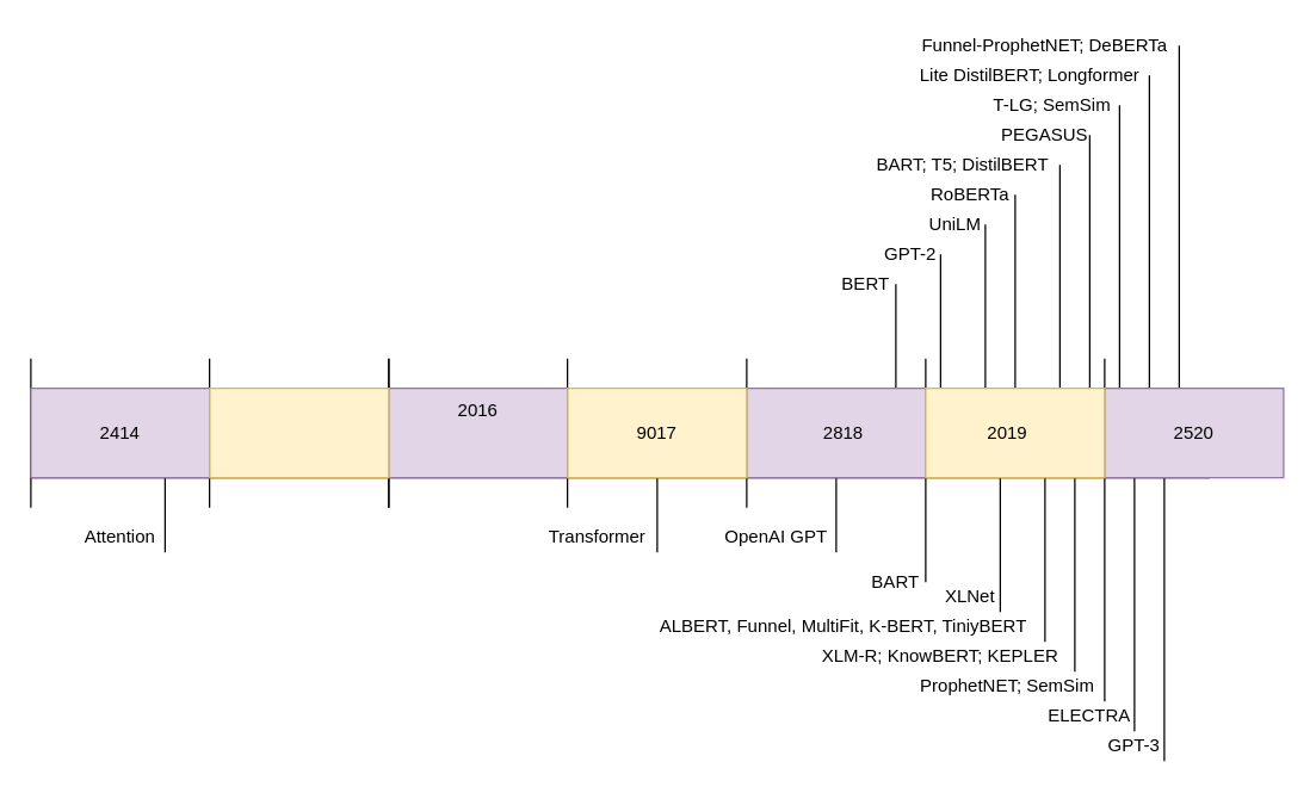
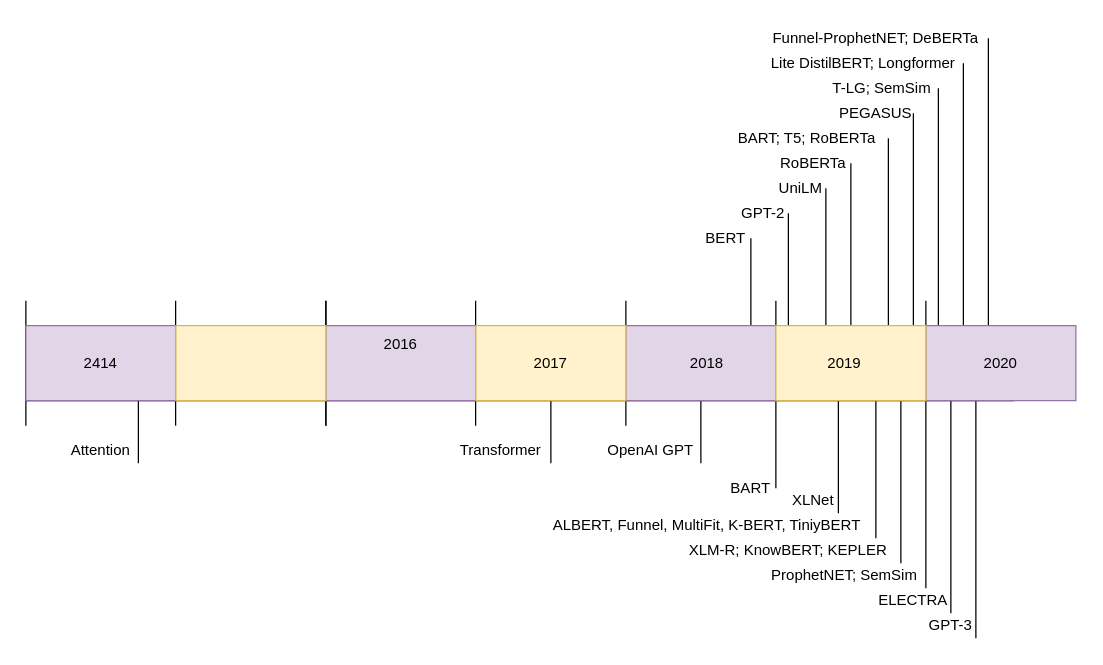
  <mxCell id="0" />
  <mxCell id="1" parent="0" />
  <mxCell id="2" value="" style="endArrow=none;html=1;" parent="1" edge="1"><mxGeometry width="50" height="50" relative="1" as="geometry"><mxPoint x="260" y="340" as="sourcePoint" /><mxPoint x="260" y="240" as="targetPoint" /></mxGeometry></mxCell>
  <mxCell id="3" value="" style="endArrow=none;html=1;" parent="1" edge="1"><mxGeometry width="50" height="50" relative="1" as="geometry"><mxPoint x="20" y="340" as="sourcePoint" /><mxPoint x="20" y="240" as="targetPoint" /></mxGeometry></mxCell>
  <mxCell id="4" value="" style="rounded=0;whiteSpace=wrap;html=1;" parent="1" vertex="1"><mxGeometry x="20" y="260" width="790" height="60" as="geometry" /></mxCell>
  <mxCell id="5" value="" style="endArrow=none;html=1;" parent="1" edge="1"><mxGeometry width="50" height="50" relative="1" as="geometry"><mxPoint x="110" y="370" as="sourcePoint" /><mxPoint x="110" y="270" as="targetPoint" /></mxGeometry></mxCell>
  <mxCell id="6" value="" style="endArrow=none;html=1;" parent="1" edge="1"><mxGeometry width="50" height="50" relative="1" as="geometry"><mxPoint x="139.8" y="340" as="sourcePoint" /><mxPoint x="139.8" y="240" as="targetPoint" /></mxGeometry></mxCell>
  <mxCell id="7" value="" style="endArrow=none;html=1;" parent="1" edge="1"><mxGeometry width="50" height="50" relative="1" as="geometry"><mxPoint x="379.8" y="340" as="sourcePoint" /><mxPoint x="379.8" y="240" as="targetPoint" /></mxGeometry></mxCell>
  <mxCell id="8" value="" style="endArrow=none;html=1;" parent="1" edge="1"><mxGeometry width="50" height="50" relative="1" as="geometry"><mxPoint x="260" y="340" as="sourcePoint" /><mxPoint x="260" y="240" as="targetPoint" /></mxGeometry></mxCell>
  <mxCell id="9" value="" style="endArrow=none;html=1;" parent="1" edge="1"><mxGeometry width="50" height="50" relative="1" as="geometry"><mxPoint x="620" y="390" as="sourcePoint" /><mxPoint x="620" y="240" as="targetPoint" /></mxGeometry></mxCell>
  <mxCell id="10" value="" style="endArrow=none;html=1;" parent="1" edge="1"><mxGeometry width="50" height="50" relative="1" as="geometry"><mxPoint x="660" y="290" as="sourcePoint" /><mxPoint x="660" y="150" as="targetPoint" /></mxGeometry></mxCell>
  <mxCell id="11" value="" style="endArrow=none;html=1;" parent="1" edge="1"><mxGeometry width="50" height="50" relative="1" as="geometry"><mxPoint x="700" y="430" as="sourcePoint" /><mxPoint x="700" y="290" as="targetPoint" /></mxGeometry></mxCell>
  <mxCell id="12" value="" style="endArrow=none;html=1;" parent="1" edge="1"><mxGeometry width="50" height="50" relative="1" as="geometry"><mxPoint x="780" y="510" as="sourcePoint" /><mxPoint x="780" y="290" as="targetPoint" /></mxGeometry></mxCell>
  <mxCell id="13" value="" style="endArrow=none;html=1;" parent="1" edge="1"><mxGeometry width="50" height="50" relative="1" as="geometry"><mxPoint x="440" y="370" as="sourcePoint" /><mxPoint x="440" y="290" as="targetPoint" /></mxGeometry></mxCell>
  <mxCell id="14" value="" style="endArrow=none;html=1;" parent="1" edge="1"><mxGeometry width="50" height="50" relative="1" as="geometry"><mxPoint x="560" y="370" as="sourcePoint" /><mxPoint x="560" y="290" as="targetPoint" /></mxGeometry></mxCell>
  <mxCell id="15" value="" style="endArrow=none;html=1;" parent="1" edge="1"><mxGeometry width="50" height="50" relative="1" as="geometry"><mxPoint x="600" y="290" as="sourcePoint" /><mxPoint x="600" y="190" as="targetPoint" /></mxGeometry></mxCell>
  <mxCell id="16" value="" style="endArrow=none;html=1;jumpStyle=none;" parent="1" edge="1"><mxGeometry width="50" height="50" relative="1" as="geometry"><mxPoint x="630" y="290" as="sourcePoint" /><mxPoint x="630" y="170" as="targetPoint" /></mxGeometry></mxCell>
  <mxCell id="17" value="" style="endArrow=none;html=1;" parent="1" edge="1"><mxGeometry width="50" height="50" relative="1" as="geometry"><mxPoint x="670" y="410" as="sourcePoint" /><mxPoint x="670" y="290" as="targetPoint" /></mxGeometry></mxCell>
  <mxCell id="18" value="" style="endArrow=none;html=1;" parent="1" source="55" edge="1"><mxGeometry width="50" height="50" relative="1" as="geometry"><mxPoint x="680" y="290" as="sourcePoint" /><mxPoint x="680" y="130" as="targetPoint" /></mxGeometry></mxCell>
  <mxCell id="19" value="" style="endArrow=none;html=1;" parent="1" edge="1"><mxGeometry width="50" height="50" relative="1" as="geometry"><mxPoint x="710" y="290" as="sourcePoint" /><mxPoint x="710" y="110" as="targetPoint" /></mxGeometry></mxCell>
  <mxCell id="20" value="" style="endArrow=none;html=1;" parent="1" edge="1"><mxGeometry width="50" height="50" relative="1" as="geometry"><mxPoint x="720" y="450" as="sourcePoint" /><mxPoint x="720" y="290" as="targetPoint" /></mxGeometry></mxCell>
  <mxCell id="21" value="" style="endArrow=none;html=1;" parent="1" edge="1"><mxGeometry width="50" height="50" relative="1" as="geometry"><mxPoint x="730" y="290" as="sourcePoint" /><mxPoint x="730" y="90" as="targetPoint" /></mxGeometry></mxCell>
  <mxCell id="22" value="" style="endArrow=none;html=1;" parent="1" edge="1"><mxGeometry width="50" height="50" relative="1" as="geometry"><mxPoint x="750" y="290" as="sourcePoint" /><mxPoint x="750" y="70" as="targetPoint" /></mxGeometry></mxCell>
  <mxCell id="23" value="" style="endArrow=none;html=1;" parent="1" edge="1"><mxGeometry width="50" height="50" relative="1" as="geometry"><mxPoint x="760" y="490" as="sourcePoint" /><mxPoint x="760" y="290" as="targetPoint" /></mxGeometry></mxCell>
  <mxCell id="24" value="" style="endArrow=none;html=1;" parent="1" edge="1"><mxGeometry width="50" height="50" relative="1" as="geometry"><mxPoint x="740" y="470" as="sourcePoint" /><mxPoint x="740" y="240" as="targetPoint" /></mxGeometry></mxCell>
  <mxCell id="25" value="" style="endArrow=none;html=1;" parent="1" edge="1"><mxGeometry width="50" height="50" relative="1" as="geometry"><mxPoint x="500" y="340" as="sourcePoint" /><mxPoint x="500" y="240" as="targetPoint" /></mxGeometry></mxCell>
  <mxCell id="26" value="" style="endArrow=none;html=1;" parent="1" edge="1"><mxGeometry width="50" height="50" relative="1" as="geometry"><mxPoint x="770" y="290" as="sourcePoint" /><mxPoint x="770" y="50" as="targetPoint" /></mxGeometry></mxCell>
  <mxCell id="27" value="" style="endArrow=none;html=1;" parent="1" edge="1"><mxGeometry width="50" height="50" relative="1" as="geometry"><mxPoint x="790" y="290" as="sourcePoint" /><mxPoint x="790" y="30" as="targetPoint" /></mxGeometry></mxCell>
  <mxCell id="28" value="Attention" style="text;html=1;strokeColor=none;fillColor=none;align=center;verticalAlign=middle;whiteSpace=wrap;rounded=0;" parent="1" vertex="1"><mxGeometry x="60" y="350" width="40" height="20" as="geometry" /></mxCell>
  <mxCell id="29" value="Transformer" style="text;html=1;strokeColor=none;fillColor=none;align=center;verticalAlign=middle;whiteSpace=wrap;rounded=0;" parent="1" vertex="1"><mxGeometry x="380" y="350" width="40" height="20" as="geometry" /></mxCell>
  <mxCell id="30" value="OpenAI GPT" style="text;html=1;strokeColor=none;fillColor=none;align=center;verticalAlign=middle;whiteSpace=wrap;rounded=0;" parent="1" vertex="1"><mxGeometry x="480" y="350" width="80" height="20" as="geometry" /></mxCell>
  <mxCell id="31" value="BERT" style="text;html=1;strokeColor=none;fillColor=none;align=center;verticalAlign=middle;whiteSpace=wrap;rounded=0;" parent="1" vertex="1"><mxGeometry x="560" y="180" width="40" height="20" as="geometry" /></mxCell>
  <mxCell id="32" value="BART" style="text;html=1;strokeColor=none;fillColor=none;align=center;verticalAlign=middle;whiteSpace=wrap;rounded=0;" parent="1" vertex="1"><mxGeometry x="580" y="380" width="40" height="20" as="geometry" /></mxCell>
  <mxCell id="33" value="GPT-2" style="text;html=1;strokeColor=none;fillColor=none;align=center;verticalAlign=middle;whiteSpace=wrap;rounded=0;" parent="1" vertex="1"><mxGeometry x="590" y="160" width="40" height="20" as="geometry" /></mxCell>
  <mxCell id="34" value="UniLM" style="text;html=1;strokeColor=none;fillColor=none;align=center;verticalAlign=middle;whiteSpace=wrap;rounded=0;" parent="1" vertex="1"><mxGeometry x="620" y="140" width="40" height="20" as="geometry" /></mxCell>
  <mxCell id="35" value="XLNet" style="text;html=1;strokeColor=none;fillColor=none;align=center;verticalAlign=middle;whiteSpace=wrap;rounded=0;" parent="1" vertex="1"><mxGeometry x="630" y="390" width="40" height="20" as="geometry" /></mxCell>
  <mxCell id="36" value="RoBERTa" style="text;html=1;strokeColor=none;fillColor=none;align=center;verticalAlign=middle;whiteSpace=wrap;rounded=0;" parent="1" vertex="1"><mxGeometry x="630" y="120" width="40" height="20" as="geometry" /></mxCell>
  <mxCell id="37" value="ALBERT, Funnel, MultiFit, K-BERT, TiniyBERT" style="text;html=1;strokeColor=none;fillColor=none;align=center;verticalAlign=middle;whiteSpace=wrap;rounded=0;" parent="1" vertex="1"><mxGeometry x="430" y="410" width="270" height="20" as="geometry" /></mxCell>
- <mxCell id="38" value="BART; T5; DistilBERT" style="text;html=1;strokeColor=none;fillColor=none;align=center;verticalAlign=middle;whiteSpace=wrap;rounded=0;" parent="1" vertex="1"><mxGeometry x="580" y="100" width="130" height="20" as="geometry" /></mxCell>
+ <mxCell id="38" value="BART; T5; RoBERTa" style="text;html=1;strokeColor=none;fillColor=none;align=center;verticalAlign=middle;whiteSpace=wrap;rounded=0;" parent="1" vertex="1"><mxGeometry x="580" y="100" width="130" height="20" as="geometry" /></mxCell>
  <mxCell id="39" value="XLM-R; KnowBERT; KEPLER" style="text;html=1;strokeColor=none;fillColor=none;align=center;verticalAlign=middle;whiteSpace=wrap;rounded=0;" parent="1" vertex="1"><mxGeometry x="540" y="430" width="180" height="20" as="geometry" /></mxCell>
  <mxCell id="40" value="PEGASUS" style="text;html=1;strokeColor=none;fillColor=none;align=center;verticalAlign=middle;whiteSpace=wrap;rounded=0;" parent="1" vertex="1"><mxGeometry x="680" y="80" width="40" height="20" as="geometry" /></mxCell>
  <mxCell id="41" value="ProphetNET; SemSim" style="text;html=1;strokeColor=none;fillColor=none;align=center;verticalAlign=middle;whiteSpace=wrap;rounded=0;" parent="1" vertex="1"><mxGeometry x="610" y="450" width="130" height="20" as="geometry" /></mxCell>
  <mxCell id="42" value="T-LG; SemSim" style="text;html=1;strokeColor=none;fillColor=none;align=center;verticalAlign=middle;whiteSpace=wrap;rounded=0;" parent="1" vertex="1"><mxGeometry x="660" y="60" width="90" height="20" as="geometry" /></mxCell>
  <mxCell id="43" value="ELECTRA" style="text;html=1;strokeColor=none;fillColor=none;align=center;verticalAlign=middle;whiteSpace=wrap;rounded=0;" parent="1" vertex="1"><mxGeometry x="700" y="470" width="60" height="20" as="geometry" /></mxCell>
  <mxCell id="44" value="Lite DistilBERT; Longformer" style="text;html=1;strokeColor=none;fillColor=none;align=center;verticalAlign=middle;whiteSpace=wrap;rounded=0;" parent="1" vertex="1"><mxGeometry x="610" y="40" width="160" height="20" as="geometry" /></mxCell>
  <mxCell id="45" value="GPT-3" style="text;html=1;strokeColor=none;fillColor=none;align=center;verticalAlign=middle;whiteSpace=wrap;rounded=0;" parent="1" vertex="1"><mxGeometry x="740" y="490" width="40" height="20" as="geometry" /></mxCell>
  <mxCell id="46" value="Funnel-ProphetNET; DeBERTa" style="text;html=1;strokeColor=none;fillColor=none;align=center;verticalAlign=middle;whiteSpace=wrap;rounded=0;" parent="1" vertex="1"><mxGeometry x="610" y="20" width="180" height="20" as="geometry" /></mxCell>
  <mxCell id="47" value="" style="rounded=0;whiteSpace=wrap;html=1;fillColor=#e1d5e7;strokeColor=#9673a6;" parent="1" vertex="1"><mxGeometry x="20" y="260" width="120" height="60" as="geometry" /></mxCell>
  <mxCell id="48" value="" style="rounded=0;whiteSpace=wrap;html=1;fillColor=#e1d5e7;strokeColor=#9673a6;" parent="1" vertex="1"><mxGeometry x="260" y="260" width="120" height="60" as="geometry" /></mxCell>
  <mxCell id="49" value="" style="rounded=0;whiteSpace=wrap;html=1;fillColor=#e1d5e7;strokeColor=#9673a6;" parent="1" vertex="1"><mxGeometry x="500" y="260" width="120" height="60" as="geometry" /></mxCell>
  <mxCell id="50" value="" style="rounded=0;whiteSpace=wrap;html=1;fillColor=#e1d5e7;strokeColor=#9673a6;" parent="1" vertex="1"><mxGeometry x="740" y="260" width="120" height="60" as="geometry" /></mxCell>
- <mxCell id="51" value="2520" style="text;html=1;strokeColor=none;fillColor=none;align=center;verticalAlign=middle;whiteSpace=wrap;rounded=0;" parent="1" vertex="1"><mxGeometry x="780" y="280" width="40" height="20" as="geometry" /></mxCell>
- <mxCell id="52" value="2818" style="text;html=1;strokeColor=none;fillColor=none;align=center;verticalAlign=middle;whiteSpace=wrap;rounded=0;" parent="1" vertex="1"><mxGeometry x="545" y="280" width="40" height="20" as="geometry" /></mxCell>
+ <mxCell id="51" value="2020" style="text;html=1;strokeColor=none;fillColor=none;align=center;verticalAlign=middle;whiteSpace=wrap;rounded=0;" parent="1" vertex="1"><mxGeometry x="780" y="280" width="40" height="20" as="geometry" /></mxCell>
+ <mxCell id="52" value="2018" style="text;html=1;strokeColor=none;fillColor=none;align=center;verticalAlign=middle;whiteSpace=wrap;rounded=0;" parent="1" vertex="1"><mxGeometry x="545" y="280" width="40" height="20" as="geometry" /></mxCell>
  <mxCell id="53" value="2016" style="text;html=1;strokeColor=none;fillColor=none;align=center;verticalAlign=middle;whiteSpace=wrap;rounded=0;" parent="1" vertex="1"><mxGeometry x="300" y="265" width="40" height="20" as="geometry" /></mxCell>
  <mxCell id="54" value="2414" style="text;html=1;strokeColor=none;fillColor=none;align=center;verticalAlign=middle;whiteSpace=wrap;rounded=0;" parent="1" vertex="1"><mxGeometry x="60" y="280" width="40" height="20" as="geometry" /></mxCell>
  <mxCell id="55" value="" style="rounded=0;whiteSpace=wrap;html=1;fillColor=#fff2cc;strokeColor=#d6b656;" parent="1" vertex="1"><mxGeometry x="620" y="260" width="120" height="60" as="geometry" /></mxCell>
  <mxCell id="56" value="" style="rounded=0;whiteSpace=wrap;html=1;fillColor=#fff2cc;strokeColor=#d6b656;" parent="1" vertex="1"><mxGeometry x="380" y="260" width="120" height="60" as="geometry" /></mxCell>
  <mxCell id="57" value="" style="rounded=0;whiteSpace=wrap;html=1;fillColor=#fff2cc;strokeColor=#d6b656;" parent="1" vertex="1"><mxGeometry x="140" y="260" width="120" height="60" as="geometry" /></mxCell>
- <mxCell id="58" value="9017" style="text;html=1;strokeColor=none;fillColor=none;align=center;verticalAlign=middle;whiteSpace=wrap;rounded=0;" parent="1" vertex="1"><mxGeometry x="420" y="280" width="40" height="20" as="geometry" /></mxCell>
+ <mxCell id="58" value="2017" style="text;html=1;strokeColor=none;fillColor=none;align=center;verticalAlign=middle;whiteSpace=wrap;rounded=0;" parent="1" vertex="1"><mxGeometry x="420" y="280" width="40" height="20" as="geometry" /></mxCell>
  <mxCell id="59" value="2019" style="text;html=1;strokeColor=none;fillColor=none;align=center;verticalAlign=middle;whiteSpace=wrap;rounded=0;" parent="1" vertex="1"><mxGeometry x="655" y="280" width="40" height="20" as="geometry" /></mxCell>
